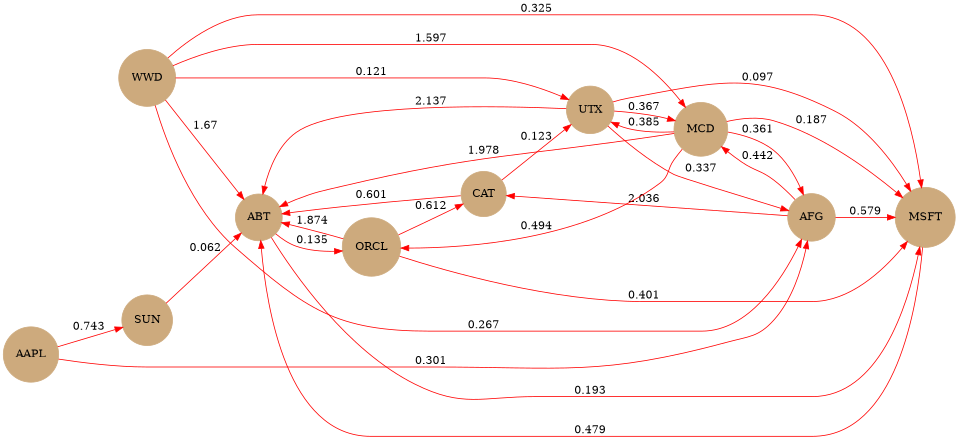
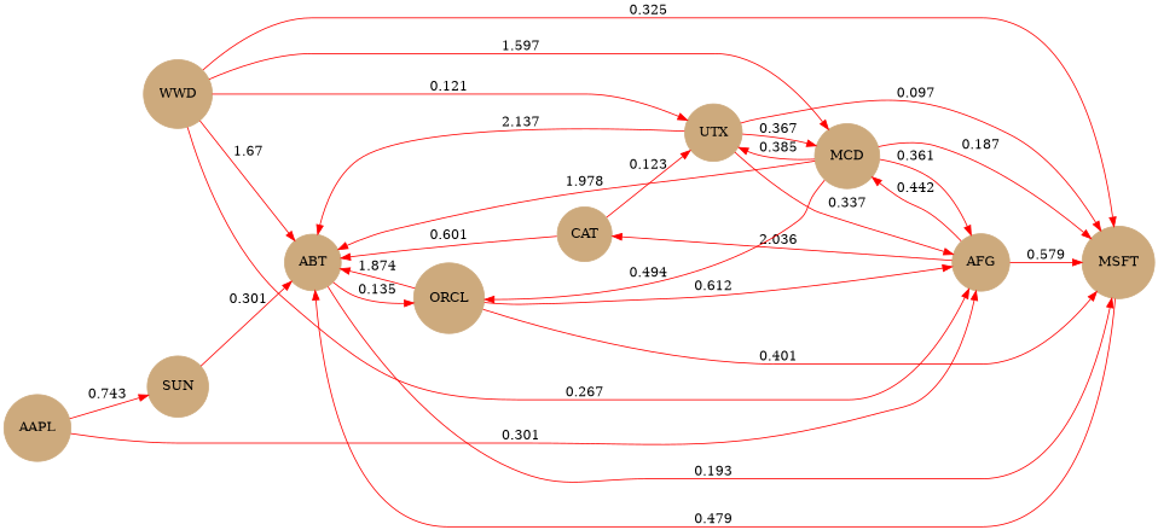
  digraph {
    rankdir=LR
    node [color=burlywood3 shape=circle style=filled]
    edge [color=red]
    SUN
    ABT
    ORCL
    MSFT
    AFG
    MCD
    CAT
    AAPL
    UTX
    WWD
-   SUN -> ABT [label=0.062]
+   SUN -> ABT [label=0.301]
    ABT -> ORCL [label=0.135]
    ABT -> MSFT [label=0.193]
    ORCL -> ABT [label=1.874]
    ORCL -> MSFT [label=0.401]
-   ORCL -> CAT [label=0.612]
+   ORCL -> AFG [label=0.612]
    MSFT -> ABT [label=0.479]
    AFG -> MSFT [label=0.579]
    AFG -> MCD [label=0.442]
    AFG -> CAT [label=2.036]
    MCD -> ABT [label=1.978]
    MCD -> ORCL [label=0.494]
    MCD -> MSFT [label=0.187]
    MCD -> AFG [label=0.361]
    MCD -> UTX [label=0.385]
    CAT -> ABT [label=0.601]
    CAT -> UTX [label=0.123]
    AAPL -> SUN [label=0.743]
    AAPL -> AFG [label=0.301]
    UTX -> ABT [label=2.137]
    UTX -> MSFT [label=0.097]
    UTX -> AFG [label=0.337]
    UTX -> MCD [label=0.367]
    WWD -> ABT [label=1.67]
    WWD -> MSFT [label=0.325]
    WWD -> AFG [label=0.267]
    WWD -> MCD [label=1.597]
    WWD -> UTX [label=0.121]
  }
